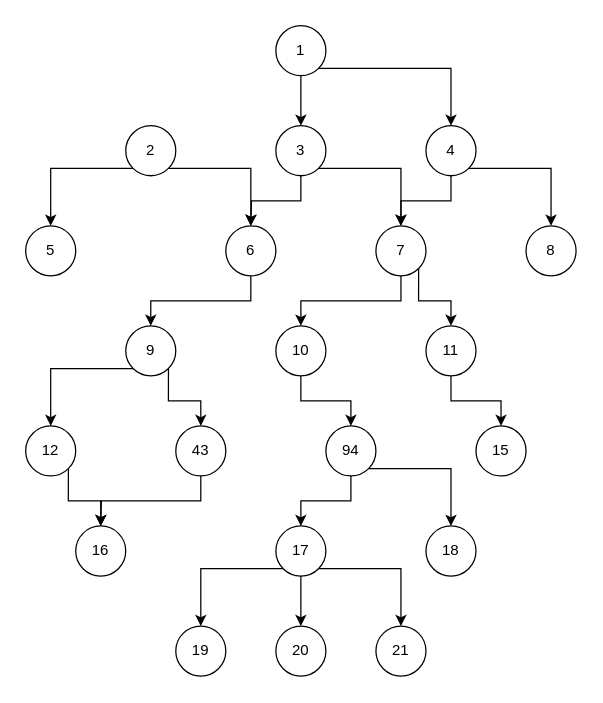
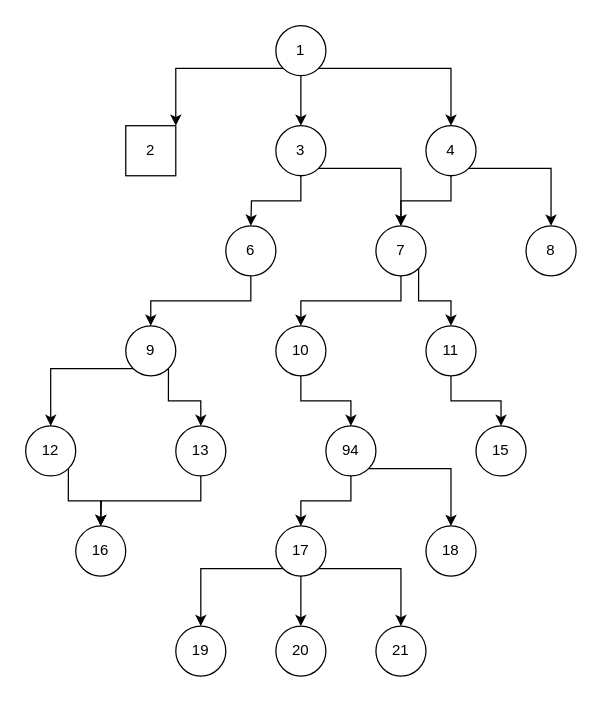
  <mxCell id="0" />
  <mxCell id="1" parent="0" />
+ <mxCell id="2" style="edgeStyle=orthogonalEdgeStyle;rounded=0;orthogonalLoop=1;jettySize=auto;html=1;exitX=0;exitY=1;exitDx=0;exitDy=0;entryX=1;entryY=0;entryDx=0;entryDy=0;" edge="1" parent="1" source="5" target="14"><mxGeometry relative="1" as="geometry" /></mxCell>
  <mxCell id="3" style="edgeStyle=orthogonalEdgeStyle;rounded=0;orthogonalLoop=1;jettySize=auto;html=1;exitX=0.5;exitY=1;exitDx=0;exitDy=0;entryX=0.5;entryY=0;entryDx=0;entryDy=0;" edge="1" parent="1" source="5" target="11"><mxGeometry relative="1" as="geometry" /></mxCell>
  <mxCell id="4" style="edgeStyle=orthogonalEdgeStyle;rounded=0;orthogonalLoop=1;jettySize=auto;html=1;exitX=1;exitY=1;exitDx=0;exitDy=0;entryX=0.5;entryY=0;entryDx=0;entryDy=0;" edge="1" parent="1" source="5" target="8"><mxGeometry relative="1" as="geometry" /></mxCell>
  <mxCell id="5" value="1" style="ellipse;whiteSpace=wrap;html=1;aspect=fixed;" vertex="1" parent="1"><mxGeometry x="220" y="20" width="40" height="40" as="geometry" /></mxCell>
  <mxCell id="6" style="edgeStyle=orthogonalEdgeStyle;rounded=0;orthogonalLoop=1;jettySize=auto;html=1;exitX=0.5;exitY=1;exitDx=0;exitDy=0;entryX=0.5;entryY=0;entryDx=0;entryDy=0;" edge="1" parent="1" source="8" target="25"><mxGeometry relative="1" as="geometry" /></mxCell>
  <mxCell id="7" style="edgeStyle=orthogonalEdgeStyle;rounded=0;orthogonalLoop=1;jettySize=auto;html=1;exitX=1;exitY=1;exitDx=0;exitDy=0;" edge="1" parent="1" source="8" target="17"><mxGeometry relative="1" as="geometry" /></mxCell>
  <mxCell id="8" value="4" style="ellipse;whiteSpace=wrap;html=1;aspect=fixed;" vertex="1" parent="1"><mxGeometry x="340" y="100" width="40" height="40" as="geometry" /></mxCell>
  <mxCell id="9" style="edgeStyle=orthogonalEdgeStyle;rounded=0;orthogonalLoop=1;jettySize=auto;html=1;exitX=0.5;exitY=1;exitDx=0;exitDy=0;" edge="1" parent="1" source="11"><mxGeometry relative="1" as="geometry"><mxPoint x="200" y="180" as="targetPoint" /></mxGeometry></mxCell>
  <mxCell id="10" style="edgeStyle=orthogonalEdgeStyle;rounded=0;orthogonalLoop=1;jettySize=auto;html=1;exitX=1;exitY=1;exitDx=0;exitDy=0;entryX=0.5;entryY=0;entryDx=0;entryDy=0;" edge="1" parent="1" source="11" target="25"><mxGeometry relative="1" as="geometry" /></mxCell>
  <mxCell id="11" value="3" style="ellipse;whiteSpace=wrap;html=1;aspect=fixed;" vertex="1" parent="1"><mxGeometry x="220" y="100" width="40" height="40" as="geometry" /></mxCell>
- <mxCell id="12" style="edgeStyle=orthogonalEdgeStyle;rounded=0;orthogonalLoop=1;jettySize=auto;html=1;exitX=0;exitY=1;exitDx=0;exitDy=0;entryX=0.5;entryY=0;entryDx=0;entryDy=0;" edge="1" parent="1" source="14" target="26"><mxGeometry relative="1" as="geometry" /></mxCell>
- <mxCell id="13" style="edgeStyle=orthogonalEdgeStyle;rounded=0;orthogonalLoop=1;jettySize=auto;html=1;exitX=1;exitY=1;exitDx=0;exitDy=0;entryX=0.5;entryY=0;entryDx=0;entryDy=0;" edge="1" parent="1" source="14" target="22"><mxGeometry relative="1" as="geometry" /></mxCell>
- <mxCell id="14" value="2" style="ellipse;whiteSpace=wrap;html=1;aspect=fixed;" vertex="1" parent="1"><mxGeometry x="100" y="100" width="40" height="40" as="geometry" /></mxCell>
+ <mxCell id="14" value="2" style="whiteSpace=wrap;html=1;aspect=fixed;rounded=0;" vertex="1" parent="1"><mxGeometry x="100" y="100" width="40" height="40" as="geometry" /></mxCell>
  <mxCell id="15" style="edgeStyle=orthogonalEdgeStyle;rounded=0;orthogonalLoop=1;jettySize=auto;html=1;exitX=0.5;exitY=1;exitDx=0;exitDy=0;entryX=0.5;entryY=0;entryDx=0;entryDy=0;" edge="1" parent="1" source="16" target="30"><mxGeometry relative="1" as="geometry" /></mxCell>
  <mxCell id="16" value="10" style="ellipse;whiteSpace=wrap;html=1;aspect=fixed;" vertex="1" parent="1"><mxGeometry x="220" y="260" width="40" height="40" as="geometry" /></mxCell>
  <mxCell id="17" value="8" style="ellipse;whiteSpace=wrap;html=1;aspect=fixed;" vertex="1" parent="1"><mxGeometry x="420" y="180" width="40" height="40" as="geometry" /></mxCell>
  <mxCell id="18" style="edgeStyle=orthogonalEdgeStyle;rounded=0;orthogonalLoop=1;jettySize=auto;html=1;exitX=0;exitY=1;exitDx=0;exitDy=0;entryX=0.5;entryY=0;entryDx=0;entryDy=0;" edge="1" parent="1" source="20" target="34"><mxGeometry relative="1" as="geometry" /></mxCell>
  <mxCell id="19" style="edgeStyle=orthogonalEdgeStyle;rounded=0;orthogonalLoop=1;jettySize=auto;html=1;exitX=1;exitY=1;exitDx=0;exitDy=0;entryX=0.5;entryY=0;entryDx=0;entryDy=0;" edge="1" parent="1" source="20" target="32"><mxGeometry relative="1" as="geometry" /></mxCell>
  <mxCell id="20" value="9" style="ellipse;whiteSpace=wrap;html=1;aspect=fixed;" vertex="1" parent="1"><mxGeometry x="100" y="260" width="40" height="40" as="geometry" /></mxCell>
  <mxCell id="21" style="edgeStyle=orthogonalEdgeStyle;rounded=0;orthogonalLoop=1;jettySize=auto;html=1;exitX=0.5;exitY=1;exitDx=0;exitDy=0;entryX=0.5;entryY=0;entryDx=0;entryDy=0;" edge="1" parent="1" source="22" target="20"><mxGeometry relative="1" as="geometry" /></mxCell>
  <mxCell id="22" value="6" style="ellipse;whiteSpace=wrap;html=1;aspect=fixed;" vertex="1" parent="1"><mxGeometry x="180" y="180" width="40" height="40" as="geometry" /></mxCell>
  <mxCell id="23" style="edgeStyle=orthogonalEdgeStyle;rounded=0;orthogonalLoop=1;jettySize=auto;html=1;exitX=0.5;exitY=1;exitDx=0;exitDy=0;entryX=0.5;entryY=0;entryDx=0;entryDy=0;" edge="1" parent="1" source="25" target="16"><mxGeometry relative="1" as="geometry" /></mxCell>
  <mxCell id="24" style="edgeStyle=orthogonalEdgeStyle;rounded=0;orthogonalLoop=1;jettySize=auto;html=1;exitX=1;exitY=1;exitDx=0;exitDy=0;entryX=0.5;entryY=0;entryDx=0;entryDy=0;" edge="1" parent="1" source="25" target="36"><mxGeometry relative="1" as="geometry" /></mxCell>
  <mxCell id="25" value="7" style="ellipse;whiteSpace=wrap;html=1;aspect=fixed;" vertex="1" parent="1"><mxGeometry x="300" y="180" width="40" height="40" as="geometry" /></mxCell>
- <mxCell id="26" value="5" style="ellipse;whiteSpace=wrap;html=1;aspect=fixed;" vertex="1" parent="1"><mxGeometry x="20" y="180" width="40" height="40" as="geometry" /></mxCell>
  <mxCell id="27" value="15" style="ellipse;whiteSpace=wrap;html=1;aspect=fixed;" vertex="1" parent="1"><mxGeometry x="380" y="340" width="40" height="40" as="geometry" /></mxCell>
  <mxCell id="28" style="edgeStyle=orthogonalEdgeStyle;rounded=0;orthogonalLoop=1;jettySize=auto;html=1;exitX=0.5;exitY=1;exitDx=0;exitDy=0;entryX=0.5;entryY=0;entryDx=0;entryDy=0;" edge="1" parent="1" source="30" target="41"><mxGeometry relative="1" as="geometry" /></mxCell>
  <mxCell id="29" style="edgeStyle=orthogonalEdgeStyle;rounded=0;orthogonalLoop=1;jettySize=auto;html=1;exitX=1;exitY=1;exitDx=0;exitDy=0;entryX=0.5;entryY=0;entryDx=0;entryDy=0;" edge="1" parent="1" source="30" target="37"><mxGeometry relative="1" as="geometry" /></mxCell>
  <mxCell id="30" value="94" style="ellipse;whiteSpace=wrap;html=1;aspect=fixed;" vertex="1" parent="1"><mxGeometry x="260" y="340" width="40" height="40" as="geometry" /></mxCell>
  <mxCell id="31" style="edgeStyle=orthogonalEdgeStyle;rounded=0;orthogonalLoop=1;jettySize=auto;html=1;exitX=0.5;exitY=1;exitDx=0;exitDy=0;" edge="1" parent="1" source="32"><mxGeometry relative="1" as="geometry"><mxPoint x="80" y="420" as="targetPoint" /></mxGeometry></mxCell>
- <mxCell id="32" value="43" style="ellipse;whiteSpace=wrap;html=1;aspect=fixed;" vertex="1" parent="1"><mxGeometry x="140" y="340" width="40" height="40" as="geometry" /></mxCell>
+ <mxCell id="32" value="13" style="ellipse;whiteSpace=wrap;html=1;aspect=fixed;" vertex="1" parent="1"><mxGeometry x="140" y="340" width="40" height="40" as="geometry" /></mxCell>
  <mxCell id="33" style="edgeStyle=orthogonalEdgeStyle;rounded=0;orthogonalLoop=1;jettySize=auto;html=1;exitX=1;exitY=1;exitDx=0;exitDy=0;" edge="1" parent="1" source="34" target="45"><mxGeometry relative="1" as="geometry" /></mxCell>
  <mxCell id="34" value="12" style="ellipse;whiteSpace=wrap;html=1;aspect=fixed;" vertex="1" parent="1"><mxGeometry x="20" y="340" width="40" height="40" as="geometry" /></mxCell>
  <mxCell id="35" style="edgeStyle=orthogonalEdgeStyle;rounded=0;orthogonalLoop=1;jettySize=auto;html=1;exitX=0.5;exitY=1;exitDx=0;exitDy=0;entryX=0.5;entryY=0;entryDx=0;entryDy=0;" edge="1" parent="1" source="36" target="27"><mxGeometry relative="1" as="geometry" /></mxCell>
  <mxCell id="36" value="11" style="ellipse;whiteSpace=wrap;html=1;aspect=fixed;" vertex="1" parent="1"><mxGeometry x="340" y="260" width="40" height="40" as="geometry" /></mxCell>
  <mxCell id="37" value="18" style="ellipse;whiteSpace=wrap;html=1;aspect=fixed;" vertex="1" parent="1"><mxGeometry x="340" y="420" width="40" height="40" as="geometry" /></mxCell>
  <mxCell id="38" style="edgeStyle=orthogonalEdgeStyle;rounded=0;orthogonalLoop=1;jettySize=auto;html=1;exitX=0;exitY=1;exitDx=0;exitDy=0;entryX=0.5;entryY=0;entryDx=0;entryDy=0;" edge="1" parent="1" source="41" target="44"><mxGeometry relative="1" as="geometry" /></mxCell>
  <mxCell id="39" style="edgeStyle=orthogonalEdgeStyle;rounded=0;orthogonalLoop=1;jettySize=auto;html=1;exitX=0.5;exitY=1;exitDx=0;exitDy=0;entryX=0.5;entryY=0;entryDx=0;entryDy=0;" edge="1" parent="1" source="41" target="43"><mxGeometry relative="1" as="geometry" /></mxCell>
  <mxCell id="40" style="edgeStyle=orthogonalEdgeStyle;rounded=0;orthogonalLoop=1;jettySize=auto;html=1;exitX=1;exitY=1;exitDx=0;exitDy=0;entryX=0.5;entryY=0;entryDx=0;entryDy=0;" edge="1" parent="1" source="41" target="42"><mxGeometry relative="1" as="geometry" /></mxCell>
  <mxCell id="41" value="17" style="ellipse;whiteSpace=wrap;html=1;aspect=fixed;" vertex="1" parent="1"><mxGeometry x="220" y="420" width="40" height="40" as="geometry" /></mxCell>
  <mxCell id="42" value="21" style="ellipse;whiteSpace=wrap;html=1;aspect=fixed;" vertex="1" parent="1"><mxGeometry x="300" y="500" width="40" height="40" as="geometry" /></mxCell>
  <mxCell id="43" value="20" style="ellipse;whiteSpace=wrap;html=1;aspect=fixed;" vertex="1" parent="1"><mxGeometry x="220" y="500" width="40" height="40" as="geometry" /></mxCell>
  <mxCell id="44" value="19" style="ellipse;whiteSpace=wrap;html=1;aspect=fixed;" vertex="1" parent="1"><mxGeometry x="140" y="500" width="40" height="40" as="geometry" /></mxCell>
  <mxCell id="45" value="16" style="ellipse;whiteSpace=wrap;html=1;aspect=fixed;" vertex="1" parent="1"><mxGeometry x="60" y="420" width="40" height="40" as="geometry" /></mxCell>
